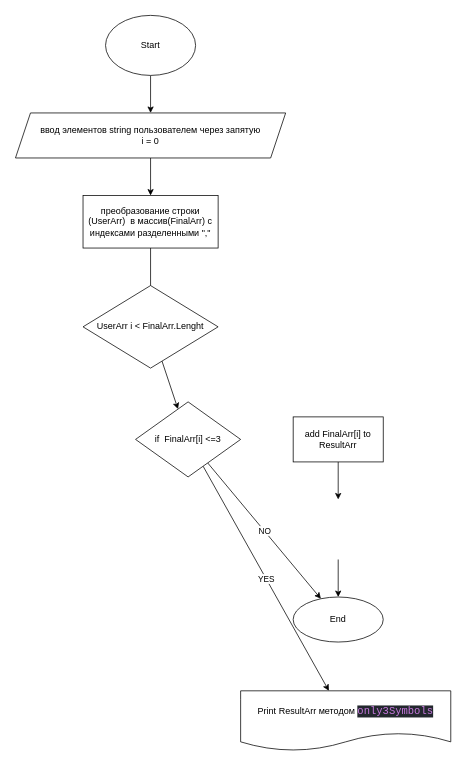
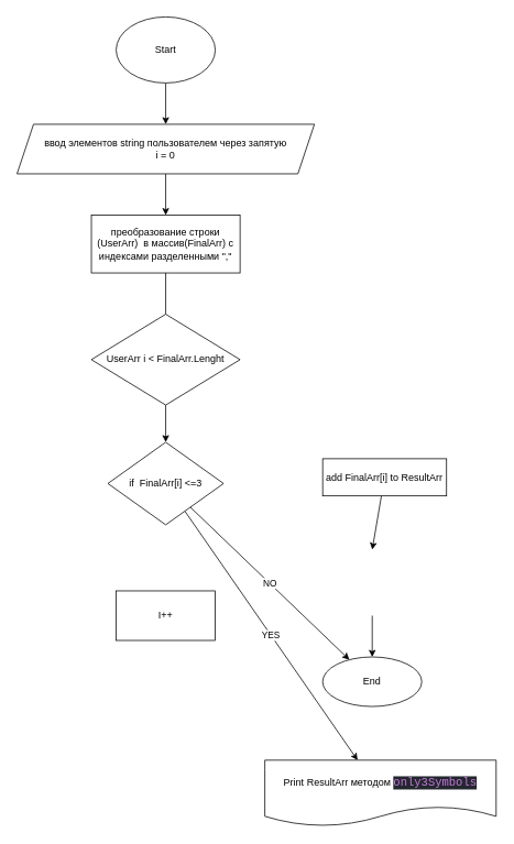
  <mxCell id="0" />
  <mxCell id="1" parent="0" />
  <mxCell id="2" style="edgeStyle=none;html=1;entryX=0.5;entryY=0;entryDx=0;entryDy=0;" edge="1" parent="1" source="3" target="5"><mxGeometry relative="1" as="geometry" /></mxCell>
  <mxCell id="3" value="Start" style="ellipse;whiteSpace=wrap;html=1;" vertex="1" parent="1"><mxGeometry x="140" y="20" width="120" height="80" as="geometry" /></mxCell>
  <mxCell id="4" value="" style="edgeStyle=none;html=1;" edge="1" parent="1" source="5" target="7"><mxGeometry relative="1" as="geometry" /></mxCell>
  <mxCell id="5" value="ввод элементов string пользователем через запятую&lt;br&gt;i = 0" style="shape=parallelogram;perimeter=parallelogramPerimeter;whiteSpace=wrap;html=1;fixedSize=1;" vertex="1" parent="1"><mxGeometry x="20" y="150" width="360" height="60" as="geometry" /></mxCell>
  <mxCell id="6" value="" style="edgeStyle=none;html=1;startArrow=none;" edge="1" parent="1" source="17" target="10"><mxGeometry relative="1" as="geometry" /></mxCell>
  <mxCell id="7" value="преобразование строки (UserArr)&amp;nbsp; в массив(FinalArr) c индексами разделенными &quot;,&quot;" style="whiteSpace=wrap;html=1;" vertex="1" parent="1"><mxGeometry x="110" y="260" width="180" height="70" as="geometry" /></mxCell>
  <mxCell id="8" value="YES" style="edgeStyle=none;html=1;" edge="1" parent="1" source="10" target="14"><mxGeometry relative="1" as="geometry" /></mxCell>
  <mxCell id="9" value="NO" style="edgeStyle=none;html=1;" edge="1" parent="1" source="10" target="15"><mxGeometry relative="1" as="geometry" /></mxCell>
- <mxCell id="10" value="if&amp;nbsp; FinalArr[i] &amp;lt;=3" style="rhombus;whiteSpace=wrap;html=1;" vertex="1" parent="1"><mxGeometry x="180" y="535" width="140" height="100" as="geometry" /></mxCell>
+ <mxCell id="10" value="if&amp;nbsp; FinalArr[i] &amp;lt;=3" style="rhombus;whiteSpace=wrap;html=1;" vertex="1" parent="1"><mxGeometry x="130" y="535" width="140" height="100" as="geometry" /></mxCell>
  <mxCell id="11" value="" style="edgeStyle=none;html=1;" edge="1" parent="1" source="12"><mxGeometry relative="1" as="geometry"><mxPoint x="450" y="665" as="targetPoint" /></mxGeometry></mxCell>
- <mxCell id="12" value="add FinalArr[i] to ResultArr" style="whiteSpace=wrap;html=1;" vertex="1" parent="1"><mxGeometry x="390" y="555" width="120" height="60" as="geometry" /></mxCell>
+ <mxCell id="12" value="add FinalArr[i] to ResultArr" style="whiteSpace=wrap;html=1;" vertex="1" parent="1"><mxGeometry x="390" y="555" width="150" height="45" as="geometry" /></mxCell>
  <mxCell id="13" value="" style="edgeStyle=none;html=1;" edge="1" parent="1" target="15"><mxGeometry relative="1" as="geometry"><mxPoint x="450" y="745" as="sourcePoint" /></mxGeometry></mxCell>
  <mxCell id="14" value="Print ResultArr методом&amp;nbsp;&lt;span style=&quot;color: rgb(198 , 120 , 221) ; font-family: &amp;#34;consolas&amp;#34; , &amp;#34;courier new&amp;#34; , monospace ; font-size: 14px ; background-color: rgb(35 , 39 , 46)&quot;&gt;only3Symbols&lt;/span&gt;" style="shape=document;whiteSpace=wrap;html=1;boundedLbl=1;" vertex="1" parent="1"><mxGeometry x="320" y="920" width="280" height="80" as="geometry" /></mxCell>
  <mxCell id="15" value="End&lt;br&gt;" style="ellipse;whiteSpace=wrap;html=1;" vertex="1" parent="1"><mxGeometry x="390" y="795" width="120" height="60" as="geometry" /></mxCell>
+ <mxCell id="16" value="I++" style="whiteSpace=wrap;html=1;" vertex="1" parent="1"><mxGeometry x="140" y="715" width="120" height="60" as="geometry" /></mxCell>
  <mxCell id="17" value="UserArr i &amp;lt; FinalArr.Lenght" style="rhombus;whiteSpace=wrap;html=1;" vertex="1" parent="1"><mxGeometry x="110" y="380" width="180" height="110" as="geometry" /></mxCell>
  <mxCell id="18" value="" style="edgeStyle=none;html=1;endArrow=none;" edge="1" parent="1" source="7" target="17"><mxGeometry relative="1" as="geometry"><mxPoint x="200" y="330" as="sourcePoint" /><mxPoint x="200" y="535" as="targetPoint" /></mxGeometry></mxCell>
